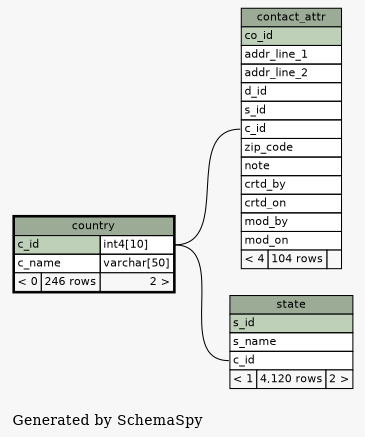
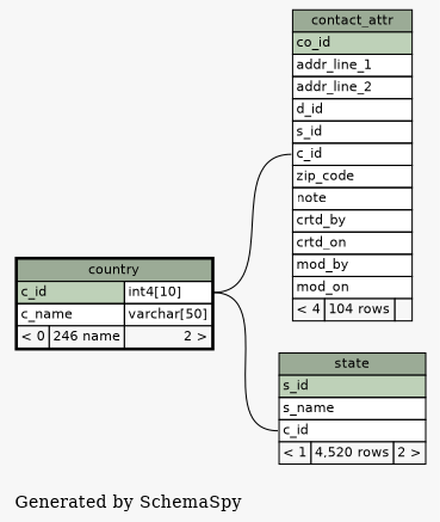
  digraph {
    bgcolor="#f7f7f7"
    label="\nGenerated by SchemaSpy"
    labeljust=l
    rankdir=RL
    node [fontname=Helvetica fontsize=11 shape=plaintext]
    edge [arrowhead=none arrowsize=0.8 headport="c_id.type:e" tailport="c_id:w"]
    n1 [label=<     <TABLE BORDER="0" CELLBORDER="1" CELLSPACING="0" BGCOLOR="#ffffff">       <TR><TD PORT="contact_attr.heading" COLSPAN="3" BGCOLOR="#9bab96" ALIGN="CENTER">contact_attr</TD></TR>       <TR><TD PORT="co_id" COLSPAN="3" BGCOLOR="#bed1b8" ALIGN="LEFT">co_id</TD></TR>       <TR><TD PORT="addr_line_1" COLSPAN="3" ALIGN="LEFT">addr_line_1</TD></TR>       <TR><TD PORT="addr_line_2" COLSPAN="3" ALIGN="LEFT">addr_line_2</TD></TR>       <TR><TD PORT="d_id" COLSPAN="3" ALIGN="LEFT">d_id</TD></TR>       <TR><TD PORT="s_id" COLSPAN="3" ALIGN="LEFT">s_id</TD></TR>       <TR><TD PORT="c_id" COLSPAN="3" ALIGN="LEFT">c_id</TD></TR>       <TR><TD PORT="zip_code" COLSPAN="3" ALIGN="LEFT">zip_code</TD></TR>       <TR><TD PORT="note" COLSPAN="3" ALIGN="LEFT">note</TD></TR>       <TR><TD PORT="crtd_by" COLSPAN="3" ALIGN="LEFT">crtd_by</TD></TR>       <TR><TD PORT="crtd_on" COLSPAN="3" ALIGN="LEFT">crtd_on</TD></TR>       <TR><TD PORT="mod_by" COLSPAN="3" ALIGN="LEFT">mod_by</TD></TR>       <TR><TD PORT="mod_on" COLSPAN="3" ALIGN="LEFT">mod_on</TD></TR>       <TR><TD ALIGN="LEFT" BGCOLOR="#f7f7f7">&lt; 4</TD><TD ALIGN="RIGHT" BGCOLOR="#f7f7f7">104 rows</TD><TD ALIGN="RIGHT" BGCOLOR="#f7f7f7">  </TD></TR>     </TABLE>>]
-   n2 [label=<     <TABLE BORDER="2" CELLBORDER="1" CELLSPACING="0" BGCOLOR="#ffffff">       <TR><TD PORT="country.heading" COLSPAN="3" BGCOLOR="#9bab96" ALIGN="CENTER">country</TD></TR>       <TR><TD PORT="c_id" COLSPAN="2" BGCOLOR="#bed1b8" ALIGN="LEFT">c_id</TD><TD PORT="c_id.type" ALIGN="LEFT">int4[10]</TD></TR>       <TR><TD PORT="c_name" COLSPAN="2" ALIGN="LEFT">c_name</TD><TD PORT="c_name.type" ALIGN="LEFT">varchar[50]</TD></TR>       <TR><TD ALIGN="LEFT" BGCOLOR="#f7f7f7">&lt; 0</TD><TD ALIGN="RIGHT" BGCOLOR="#f7f7f7">246 rows</TD><TD ALIGN="RIGHT" BGCOLOR="#f7f7f7">2 &gt;</TD></TR>     </TABLE>>]
-   n3 [label=<     <TABLE BORDER="0" CELLBORDER="1" CELLSPACING="0" BGCOLOR="#ffffff">       <TR><TD PORT="state.heading" COLSPAN="3" BGCOLOR="#9bab96" ALIGN="CENTER">state</TD></TR>       <TR><TD PORT="s_id" COLSPAN="3" BGCOLOR="#bed1b8" ALIGN="LEFT">s_id</TD></TR>       <TR><TD PORT="s_name" COLSPAN="3" ALIGN="LEFT">s_name</TD></TR>       <TR><TD PORT="c_id" COLSPAN="3" ALIGN="LEFT">c_id</TD></TR>       <TR><TD ALIGN="LEFT" BGCOLOR="#f7f7f7">&lt; 1</TD><TD ALIGN="RIGHT" BGCOLOR="#f7f7f7">4,120 rows</TD><TD ALIGN="RIGHT" BGCOLOR="#f7f7f7">2 &gt;</TD></TR>     </TABLE>>]
+   n2 [label=<     <TABLE BORDER="2" CELLBORDER="1" CELLSPACING="0" BGCOLOR="#ffffff">       <TR><TD PORT="country.heading" COLSPAN="3" BGCOLOR="#9bab96" ALIGN="CENTER">country</TD></TR>       <TR><TD PORT="c_id" COLSPAN="2" BGCOLOR="#bed1b8" ALIGN="LEFT">c_id</TD><TD PORT="c_id.type" ALIGN="LEFT">int4[10]</TD></TR>       <TR><TD PORT="c_name" COLSPAN="2" ALIGN="LEFT">c_name</TD><TD PORT="c_name.type" ALIGN="LEFT">varchar[50]</TD></TR>       <TR><TD ALIGN="LEFT" BGCOLOR="#f7f7f7">&lt; 0</TD><TD ALIGN="RIGHT" BGCOLOR="#f7f7f7">246 name</TD><TD ALIGN="RIGHT" BGCOLOR="#f7f7f7">2 &gt;</TD></TR>     </TABLE>>]
+   n3 [label=<     <TABLE BORDER="0" CELLBORDER="1" CELLSPACING="0" BGCOLOR="#ffffff">       <TR><TD PORT="state.heading" COLSPAN="3" BGCOLOR="#9bab96" ALIGN="CENTER">state</TD></TR>       <TR><TD PORT="s_id" COLSPAN="3" BGCOLOR="#bed1b8" ALIGN="LEFT">s_id</TD></TR>       <TR><TD PORT="s_name" COLSPAN="3" ALIGN="LEFT">s_name</TD></TR>       <TR><TD PORT="c_id" COLSPAN="3" ALIGN="LEFT">c_id</TD></TR>       <TR><TD ALIGN="LEFT" BGCOLOR="#f7f7f7">&lt; 1</TD><TD ALIGN="RIGHT" BGCOLOR="#f7f7f7">4,520 rows</TD><TD ALIGN="RIGHT" BGCOLOR="#f7f7f7">2 &gt;</TD></TR>     </TABLE>>]
    n1 -> n2 [arrowtail=crowodot]
    n3 -> n2 [arrowtail=crowtee]
  }
